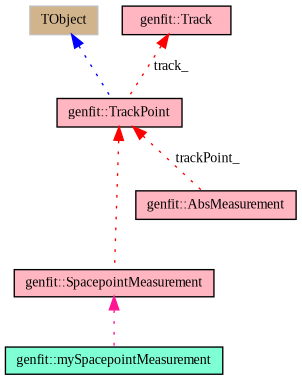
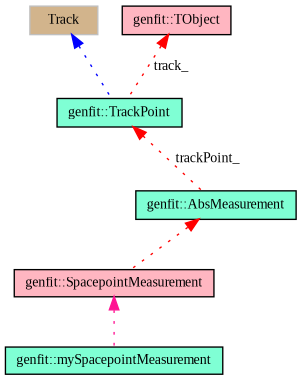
  digraph {
    fontname="Liberation Serif"
    node [color=black fillcolor=aquamarine fontname="Liberation Serif" fontsize=10 shape=record style=filled]
    edge [color=red dir=back fontname="Liberation Serif" fontsize=10 labelfontname=Helvetica labelfontsize=10 style=dotted]
    n1 [fontcolor=black height=0.2 label="genfit::mySpacepointMeasurement" width=0.4]
    n2 [fillcolor=lightpink height=0.2 label="genfit::SpacepointMeasurement" width=0.4]
-   n3 [fillcolor=lightpink height=0.2 label="genfit::AbsMeasurement" width=0.4]
-   n4 [color=grey75 fillcolor=tan height=0.2 label=TObject width=0.4]
-   n5 [fillcolor=lightpink height=0.2 label="genfit::TrackPoint" width=0.4]
-   n6 [fillcolor=lightpink height=0.2 label="genfit::Track" width=0.4]
+   n3 [height=0.2 label="genfit::AbsMeasurement" width=0.4]
+   n4 [color=grey75 fillcolor=tan height=0.2 label=Track width=0.4]
+   n5 [height=0.2 label="genfit::TrackPoint" width=0.4]
+   n6 [fillcolor=lightpink height=0.2 label="genfit::TObject" width=0.4]
    n2 -> n1 [color=deeppink]
-   n5 -> n2
+   n3 -> n2
    n4 -> n5 [color=blue]
    n5 -> n3 [label=" trackPoint_"]
    n6 -> n5 [label=" track_"]
  }
